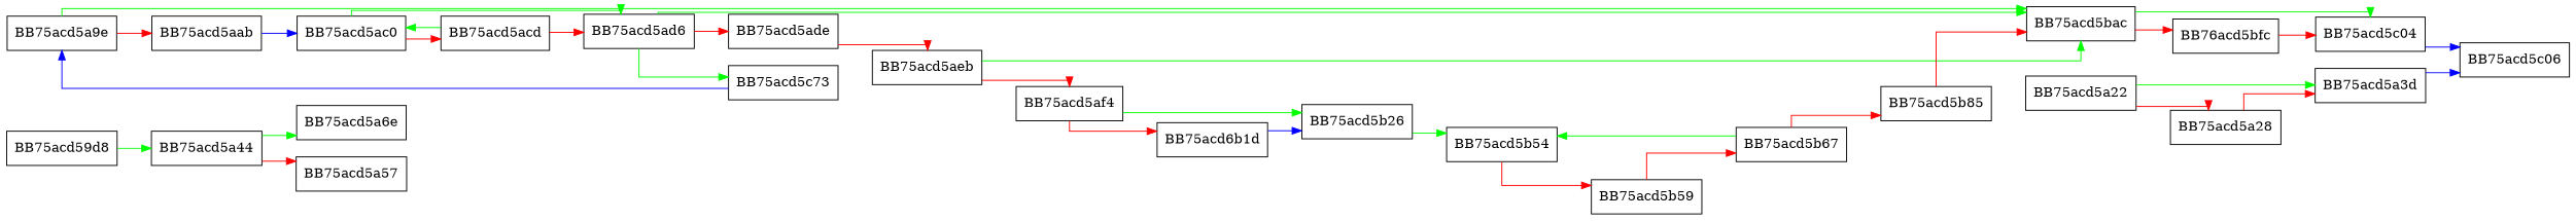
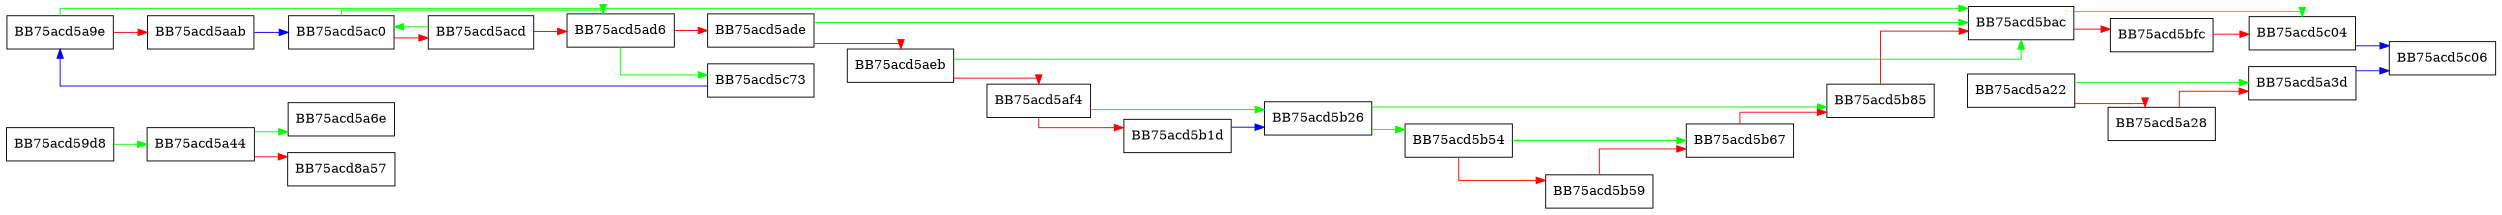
  digraph {
    rankdir=LR
    splines=ortho
    node [shape=box]
    edge [color=red]
    BB75acd59d8
    BB75acd5a44
    BB75acd5a6e
-   BB75acd5a57
+   BB75acd5a57 [label=BB75acd8a57]
    BB75acd5a3d
    BB75acd5c06
    BB75acd5a22
    BB75acd5a28
    BB75acd5a9e
    BB75acd5bac
    BB75acd5aab
    BB75acd5c04
-   BB75acd5bfc [label=BB76acd5bfc]
+   BB75acd5bfc
    BB75acd5ac0
    BB75acd5ad6
    BB75acd5acd
    BB75acd5c73
    BB75acd5ade
    BB75acd5aeb
    BB75acd5af4
    BB75acd5b26
-   BB75acd5b1d [label=BB75acd6b1d]
+   BB75acd5b1d
    BB75acd5b85
    BB75acd5b54
    BB75acd5b67
    BB75acd5b59
    BB75acd59d8 -> BB75acd5a44 [color=green]
    BB75acd5a44 -> BB75acd5a6e [color=green]
    BB75acd5a44 -> BB75acd5a57
    BB75acd5a3d -> BB75acd5c06 [color=blue]
    BB75acd5a22 -> BB75acd5a3d [color=green]
    BB75acd5a22 -> BB75acd5a28
    BB75acd5a28 -> BB75acd5a3d
    BB75acd5a9e -> BB75acd5bac [color=green]
    BB75acd5a9e -> BB75acd5aab
    BB75acd5bac -> BB75acd5c04 [color=green]
    BB75acd5bac -> BB75acd5bfc
    BB75acd5aab -> BB75acd5ac0 [color=blue]
    BB75acd5c04 -> BB75acd5c06 [color=blue]
    BB75acd5bfc -> BB75acd5c04
    BB75acd5ac0 -> BB75acd5ad6 [color=green]
    BB75acd5ac0 -> BB75acd5acd
    BB75acd5ad6 -> BB75acd5c73 [color=green]
    BB75acd5ad6 -> BB75acd5ade
    BB75acd5acd -> BB75acd5ac0 [color=green]
    BB75acd5acd -> BB75acd5ad6
    BB75acd5c73 -> BB75acd5a9e [color=blue]
-   BB75acd5ad6 -> BB75acd5bac [color=green]
+   BB75acd5ade -> BB75acd5bac [color=green]
    BB75acd5ade -> BB75acd5aeb
    BB75acd5aeb -> BB75acd5bac [color=green]
    BB75acd5aeb -> BB75acd5af4
    BB75acd5af4 -> BB75acd5b26 [color=green]
    BB75acd5af4 -> BB75acd5b1d
+   BB75acd5b26 -> BB75acd5b85 [color=green]
    BB75acd5b26 -> BB75acd5b54 [color=green]
    BB75acd5b1d -> BB75acd5b26 [color=blue]
    BB75acd5b85 -> BB75acd5bac
-   BB75acd5b67 -> BB75acd5b54 [color=green]
+   BB75acd5b54 -> BB75acd5b67 [color=green]
    BB75acd5b54 -> BB75acd5b59
    BB75acd5b67 -> BB75acd5b85
    BB75acd5b59 -> BB75acd5b67
  }
